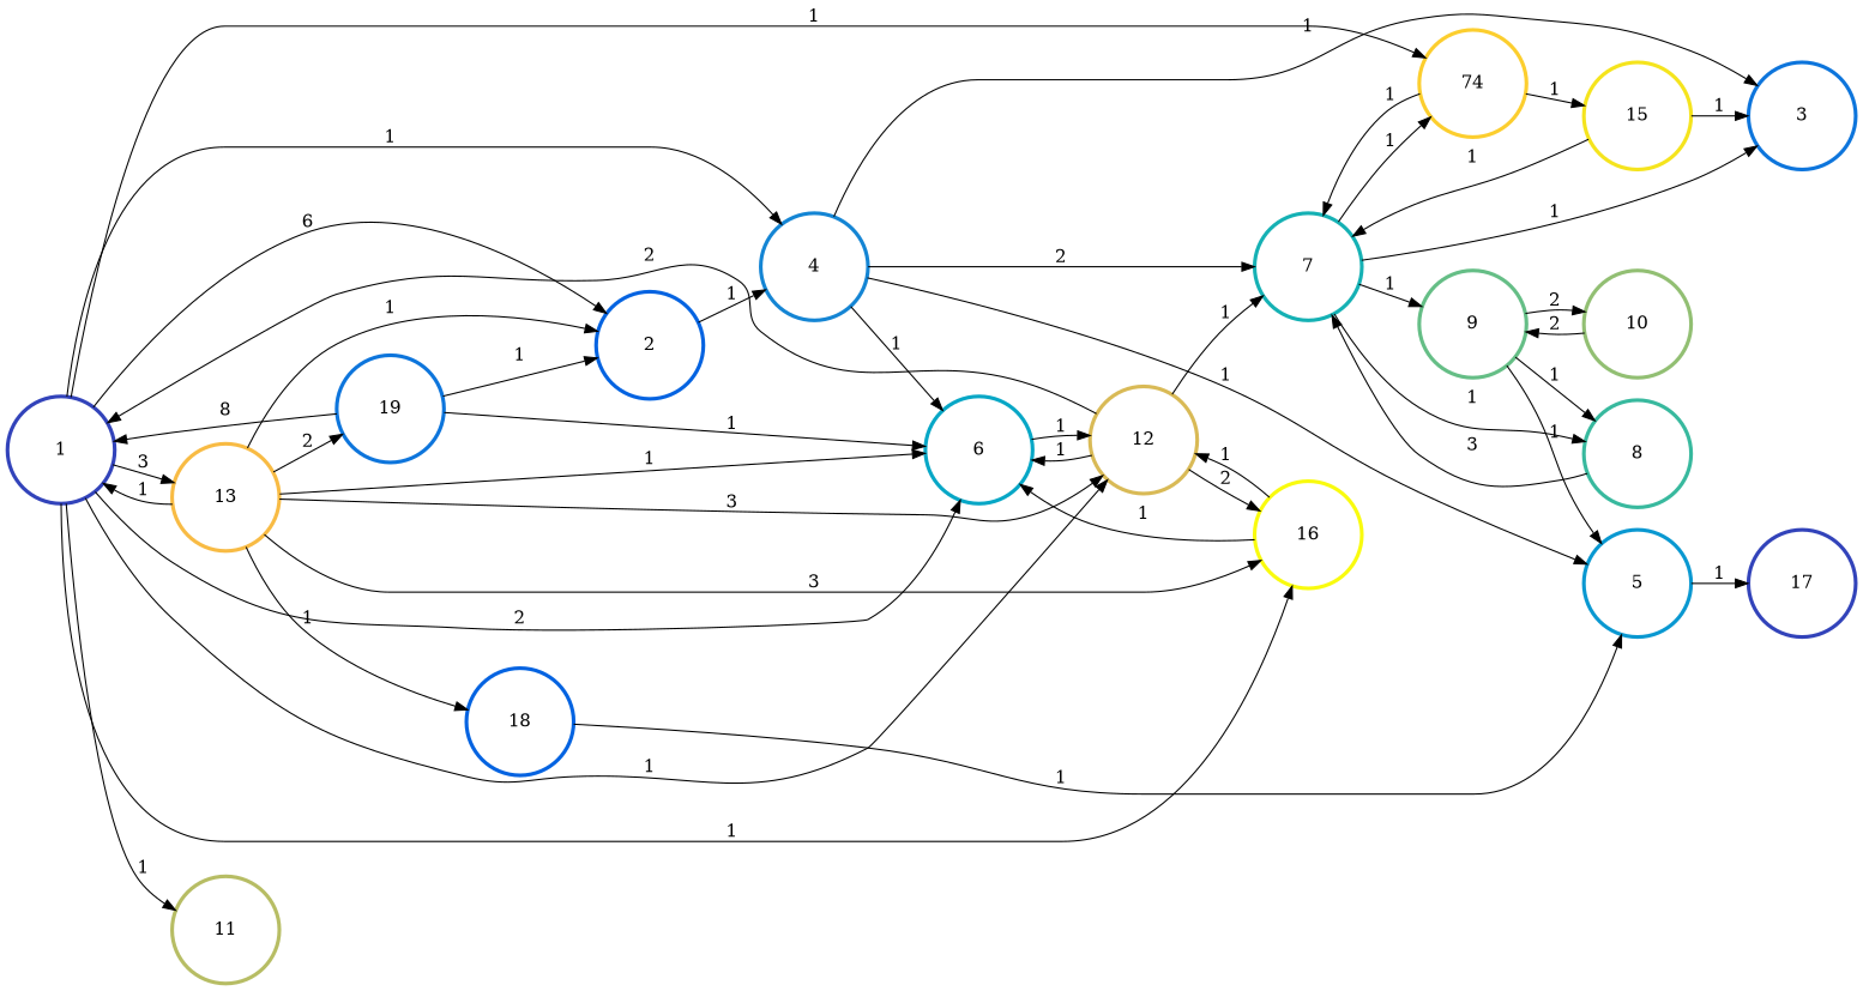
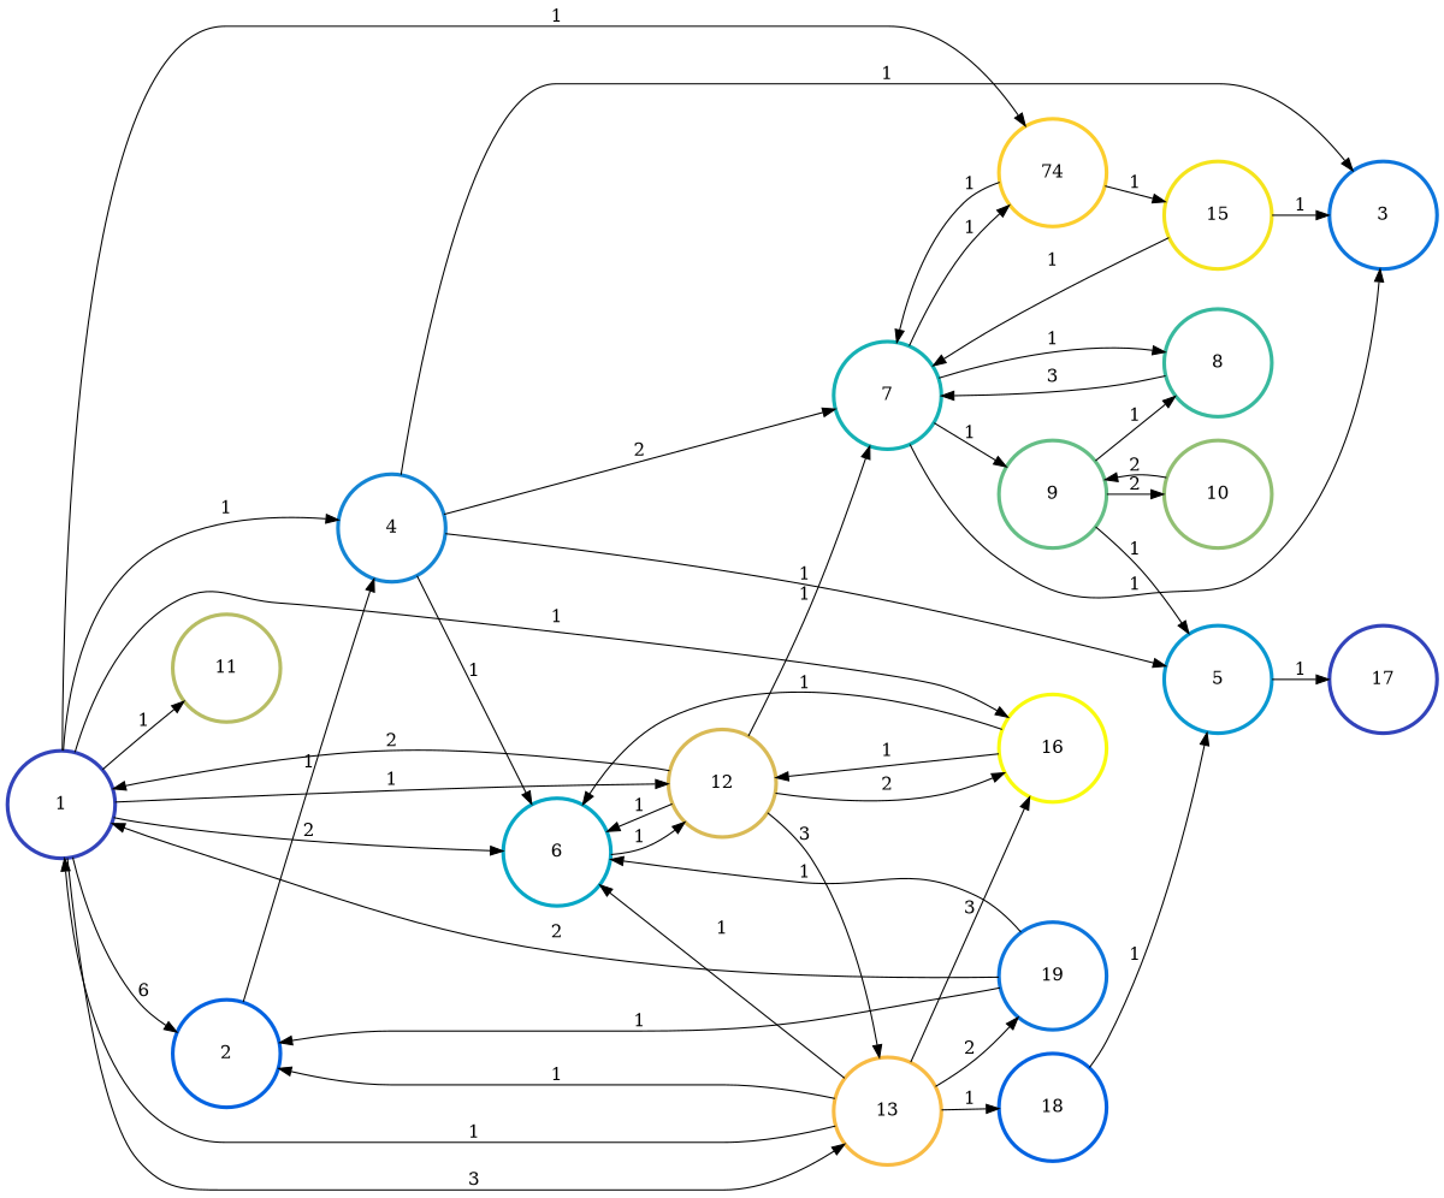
  digraph {
    rankdir=LR
    node [color="#3243BA" penwidth=3]
    edge [color=black penwidth=1]
    n1 [height=1.2 label=1 width=1.2]
    n2 [color="#0363E1" height=1.2 label=2 width=1.2]
    n3 [color="#1485D4" height=1.2 label=4 width=1.2]
    n4 [color="#06A7C6" height=1.2 label=6 width=1.2]
    n5 [color="#B7BD64" height=1.2 label=11 width=1.2]
    n6 [color="#D9BA56" height=1.2 label=12 width=1.2]
    n7 [color="#F8BB44" height=1.2 label=13 width=1.2]
    n8 [color="#FCCE2E" height=1.2 label=74 width=1.2]
    n9 [color="#F9FB0E" height=1.2 label=16 width=1.2]
    n10 [color="#0D75DC" height=1.2 label=3 width=1.2]
    n11 [color="#0998D1" height=1.2 label=5 width=1.2]
    n12 [color="#15B1B4" height=1.2 label=7 width=1.2]
    n13 [color="#0363E1" height=1.2 label=18 width=1.2]
    n14 [color="#0D75DC" height=1.2 label=19 width=1.2]
    n15 [color="#F5E41D" height=1.2 label=15 width=1.2]
    n16 [height=1.2 label=17 width=1.2]
    n17 [color="#38B99E" height=1.2 label=8 width=1.2]
    n18 [color="#65BE86" height=1.2 label=9 width=1.2]
    n19 [color="#92BF73" height=1.2 label=10 width=1.2]
    n1 -> n2 [label=6]
    n1 -> n3 [label=1]
    n1 -> n4 [label=2]
    n1 -> n5 [label=1]
    n1 -> n6 [label=1]
    n1 -> n7 [label=3]
    n1 -> n8 [label=1]
    n1 -> n9 [label=1]
    n2 -> n3 [label=1]
    n3 -> n4 [label=1]
    n3 -> n10 [label=1]
    n3 -> n11 [label=1]
    n3 -> n12 [label=2]
    n4 -> n6 [label=1]
    n6 -> n1 [label=2]
    n6 -> n4 [label=1]
    n6 -> n9 [label=2]
    n6 -> n12 [label=1]
    n7 -> n1 [label=1]
    n7 -> n2 [label=1]
    n7 -> n4 [label=1]
-   n7 -> n6 [label=3]
+   n6 -> n7 [label=3]
    n7 -> n9 [label=3]
    n7 -> n13 [label=1]
    n7 -> n14 [label=2]
    n8 -> n12 [label=1]
    n8 -> n15 [label=1]
    n9 -> n4 [label=1]
    n9 -> n6 [label=1]
    n11 -> n16 [label=1]
    n12 -> n8 [label=1]
    n12 -> n10 [label=1]
    n12 -> n17 [label=1]
    n12 -> n18 [label=1]
    n13 -> n11 [label=1]
-   n14 -> n1 [label=8]
+   n14 -> n1 [label=2]
    n14 -> n2 [label=1]
    n14 -> n4 [label=1]
    n15 -> n10 [label=1]
    n15 -> n12 [label=1]
    n17 -> n12 [label=3]
    n18 -> n11 [label=1]
    n18 -> n17 [label=1]
    n18 -> n19 [label=2]
    n19 -> n18 [label=2]
  }
